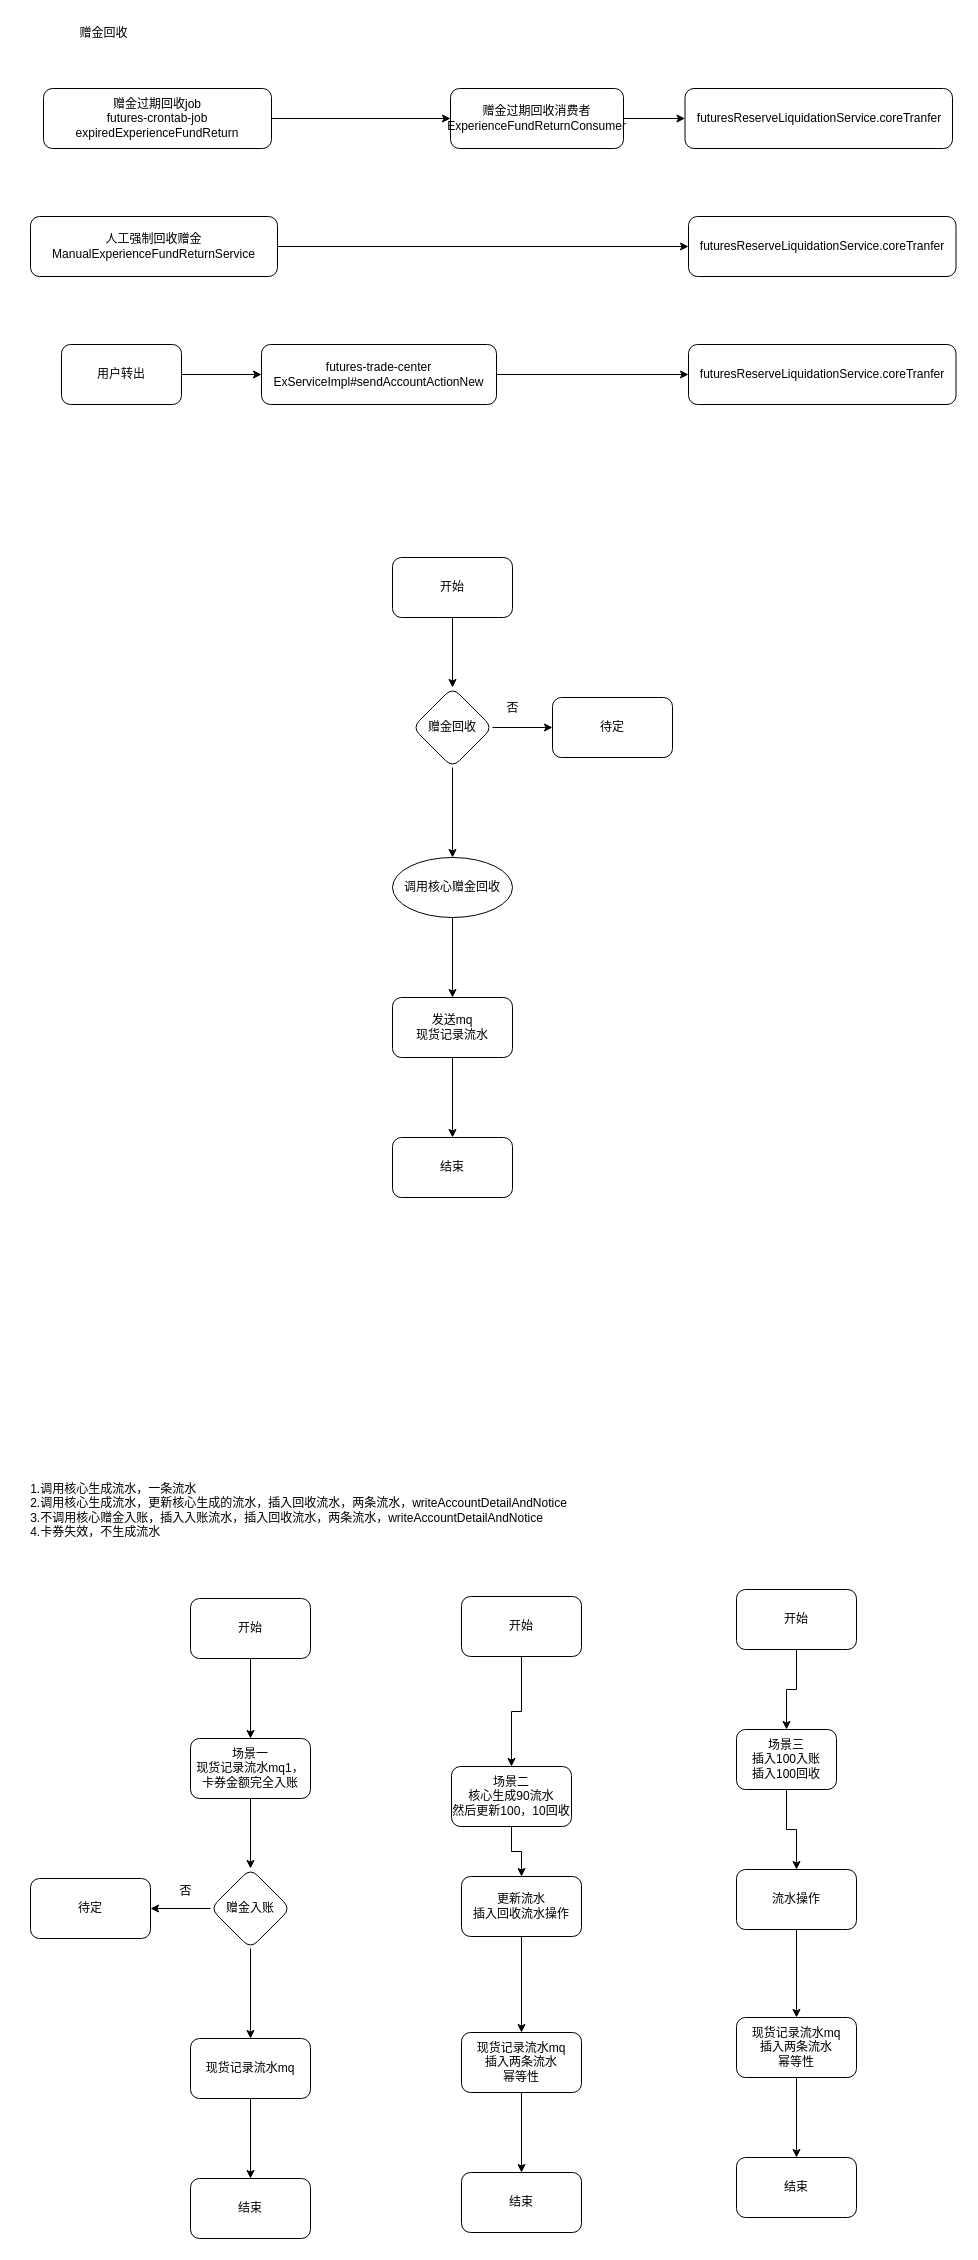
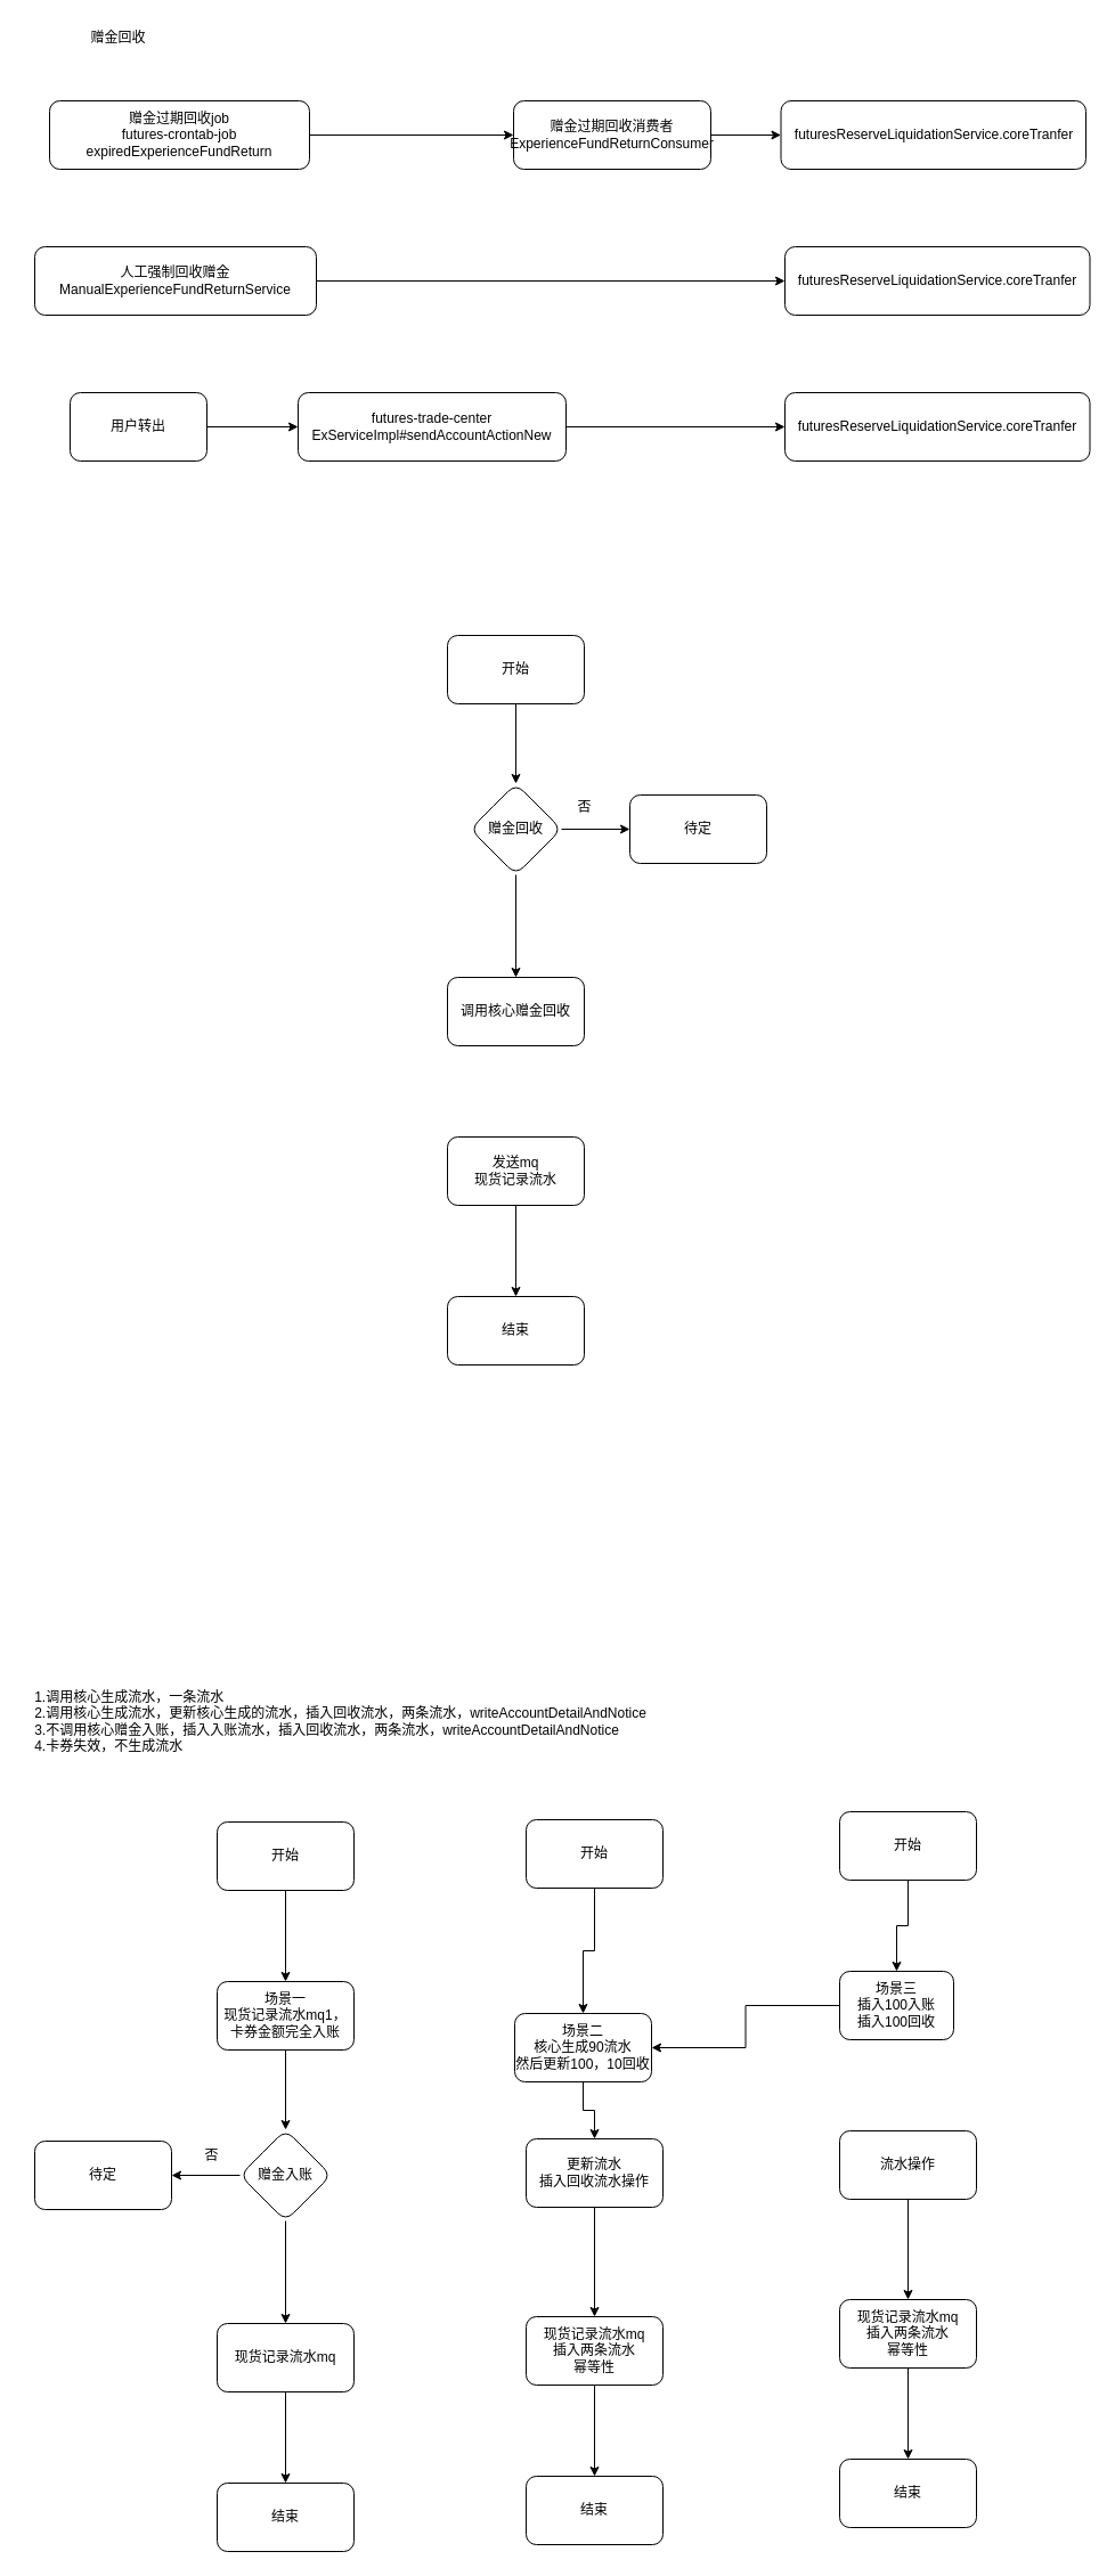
  <mxCell id="0" />
  <mxCell id="1" parent="0" />
  <mxCell id="2" value="" style="edgeStyle=orthogonalEdgeStyle;rounded=0;orthogonalLoop=1;jettySize=auto;html=1;" edge="1" parent="1" source="3" target="5"><mxGeometry relative="1" as="geometry" /></mxCell>
  <mxCell id="3" value="赠金过期回收job&lt;br&gt;futures-crontab-job&lt;div&gt;expiredExperienceFundReturn&lt;/div&gt;" style="rounded=1;whiteSpace=wrap;html=1;" vertex="1" parent="1"><mxGeometry x="43" y="88" width="228" height="60" as="geometry" /></mxCell>
  <mxCell id="4" value="" style="edgeStyle=orthogonalEdgeStyle;rounded=0;orthogonalLoop=1;jettySize=auto;html=1;" edge="1" parent="1" source="5" target="6"><mxGeometry relative="1" as="geometry" /></mxCell>
  <mxCell id="5" value="赠金过期回收消费者&lt;div&gt;ExperienceFundReturnConsumer&lt;/div&gt;" style="whiteSpace=wrap;html=1;rounded=1;" vertex="1" parent="1"><mxGeometry x="450" y="88" width="173" height="60" as="geometry" /></mxCell>
  <mxCell id="6" value="futuresReserveLiquidationService.coreTranfer" style="whiteSpace=wrap;html=1;rounded=1;" vertex="1" parent="1"><mxGeometry x="684.5" y="88" width="267.5" height="60" as="geometry" /></mxCell>
  <mxCell id="7" style="edgeStyle=orthogonalEdgeStyle;rounded=0;orthogonalLoop=1;jettySize=auto;html=1;" edge="1" parent="1" source="8" target="9"><mxGeometry relative="1" as="geometry" /></mxCell>
  <mxCell id="8" value="人工强制回收赠金&lt;div&gt;ManualExperienceFundReturnService&lt;/div&gt;" style="rounded=1;whiteSpace=wrap;html=1;" vertex="1" parent="1"><mxGeometry x="30" y="216" width="247" height="60" as="geometry" /></mxCell>
  <mxCell id="9" value="futuresReserveLiquidationService.coreTranfer" style="whiteSpace=wrap;html=1;rounded=1;" vertex="1" parent="1"><mxGeometry x="688" y="216" width="267.5" height="60" as="geometry" /></mxCell>
  <mxCell id="10" value="futuresReserveLiquidationService.coreTranfer" style="whiteSpace=wrap;html=1;rounded=1;" vertex="1" parent="1"><mxGeometry x="688" y="344" width="267.5" height="60" as="geometry" /></mxCell>
  <mxCell id="11" value="" style="edgeStyle=orthogonalEdgeStyle;rounded=0;orthogonalLoop=1;jettySize=auto;html=1;" edge="1" parent="1" source="12" target="14"><mxGeometry relative="1" as="geometry" /></mxCell>
  <mxCell id="12" value="用户转出" style="rounded=1;whiteSpace=wrap;html=1;" vertex="1" parent="1"><mxGeometry x="61" y="344" width="120" height="60" as="geometry" /></mxCell>
  <mxCell id="13" style="edgeStyle=orthogonalEdgeStyle;rounded=0;orthogonalLoop=1;jettySize=auto;html=1;" edge="1" parent="1" source="14" target="10"><mxGeometry relative="1" as="geometry" /></mxCell>
  <mxCell id="14" value="futures-trade-center&lt;div&gt;&lt;div data-lark-html-role=&quot;root&quot;&gt;&lt;span style=&quot;white-space: pre;&quot; data-eleid=&quot;3&quot; class=&quot;text-only&quot;&gt;ExServiceImpl#sendAccountActionNew&lt;/span&gt;&lt;/div&gt;&lt;/div&gt;" style="whiteSpace=wrap;html=1;rounded=1;" vertex="1" parent="1"><mxGeometry x="261" y="344" width="235" height="60" as="geometry" /></mxCell>
  <mxCell id="15" value="赠金回收" style="text;html=1;align=center;verticalAlign=middle;resizable=0;points=[];autosize=1;strokeColor=none;fillColor=none;" vertex="1" parent="1"><mxGeometry x="70" y="20" width="66" height="26" as="geometry" /></mxCell>
  <mxCell id="16" value="" style="edgeStyle=orthogonalEdgeStyle;rounded=0;orthogonalLoop=1;jettySize=auto;html=1;" edge="1" parent="1" source="17" target="21"><mxGeometry relative="1" as="geometry" /></mxCell>
  <mxCell id="17" value="开始" style="rounded=1;whiteSpace=wrap;html=1;" vertex="1" parent="1"><mxGeometry x="392" y="557" width="120" height="60" as="geometry" /></mxCell>
  <mxCell id="18" value="&lt;div style=&quot;text-align: left;&quot;&gt;1.调用核心生成流水，一条流水&lt;/div&gt;&lt;div style=&quot;text-align: left;&quot;&gt;2.调用核心生成流水，更新核心生成的流水，插入回收流水，两条流水，writeAccountDetailAndNotice&lt;/div&gt;&lt;div style=&quot;text-align: left;&quot;&gt;3.不调用核心赠金入账，插入入账流水，插入回收流水，两条流水，writeAccountDetailAndNotice&lt;/div&gt;&lt;div style=&quot;text-align: left;&quot;&gt;4.卡券失效，不生成流水&lt;/div&gt;" style="text;html=1;align=center;verticalAlign=middle;resizable=0;points=[];autosize=1;strokeColor=none;fillColor=none;" vertex="1" parent="1"><mxGeometry x="20" y="1475" width="555" height="70" as="geometry" /></mxCell>
  <mxCell id="19" value="" style="edgeStyle=orthogonalEdgeStyle;rounded=0;orthogonalLoop=1;jettySize=auto;html=1;" edge="1" parent="1" source="21" target="22"><mxGeometry relative="1" as="geometry" /></mxCell>
  <mxCell id="20" value="" style="edgeStyle=orthogonalEdgeStyle;rounded=0;orthogonalLoop=1;jettySize=auto;html=1;" edge="1" parent="1" source="21" target="25"><mxGeometry relative="1" as="geometry" /></mxCell>
  <mxCell id="21" value="赠金回收" style="rhombus;whiteSpace=wrap;html=1;rounded=1;" vertex="1" parent="1"><mxGeometry x="412" y="687" width="80" height="80" as="geometry" /></mxCell>
  <mxCell id="22" value="待定" style="whiteSpace=wrap;html=1;rounded=1;" vertex="1" parent="1"><mxGeometry x="552" y="697" width="120" height="60" as="geometry" /></mxCell>
  <mxCell id="23" value="否" style="text;html=1;align=center;verticalAlign=middle;resizable=0;points=[];autosize=1;strokeColor=none;fillColor=none;" vertex="1" parent="1"><mxGeometry x="497" y="695" width="30" height="26" as="geometry" /></mxCell>
- <mxCell id="24" value="" style="edgeStyle=orthogonalEdgeStyle;rounded=0;orthogonalLoop=1;jettySize=auto;html=1;" edge="1" parent="1" source="25" target="27"><mxGeometry relative="1" as="geometry" /></mxCell>
- <mxCell id="25" value="调用核心赠金回收" style="ellipse;whiteSpace=wrap;html=1;" vertex="1" parent="1"><mxGeometry x="392" y="857" width="120" height="60" as="geometry" /></mxCell>
+ <mxCell id="25" value="调用核心赠金回收" style="whiteSpace=wrap;html=1;rounded=1;" vertex="1" parent="1"><mxGeometry x="392" y="857" width="120" height="60" as="geometry" /></mxCell>
  <mxCell id="26" value="" style="edgeStyle=orthogonalEdgeStyle;rounded=0;orthogonalLoop=1;jettySize=auto;html=1;" edge="1" parent="1" source="27" target="28"><mxGeometry relative="1" as="geometry" /></mxCell>
  <mxCell id="27" value="发送mq&lt;div&gt;现货记录流水&lt;/div&gt;" style="whiteSpace=wrap;html=1;rounded=1;" vertex="1" parent="1"><mxGeometry x="392" y="997" width="120" height="60" as="geometry" /></mxCell>
  <mxCell id="28" value="结束" style="whiteSpace=wrap;html=1;rounded=1;" vertex="1" parent="1"><mxGeometry x="392" y="1137" width="120" height="60" as="geometry" /></mxCell>
  <mxCell id="29" value="" style="edgeStyle=orthogonalEdgeStyle;rounded=0;orthogonalLoop=1;jettySize=auto;html=1;" edge="1" parent="1" source="30" target="32"><mxGeometry relative="1" as="geometry" /></mxCell>
  <mxCell id="30" value="开始" style="rounded=1;whiteSpace=wrap;html=1;" vertex="1" parent="1"><mxGeometry x="190" y="1598" width="120" height="60" as="geometry" /></mxCell>
  <mxCell id="31" value="" style="edgeStyle=orthogonalEdgeStyle;rounded=0;orthogonalLoop=1;jettySize=auto;html=1;" edge="1" parent="1" source="32" target="35"><mxGeometry relative="1" as="geometry" /></mxCell>
  <mxCell id="32" value="场景一&lt;div&gt;现货记录流水mq1，卡券金额完全入账&lt;/div&gt;" style="whiteSpace=wrap;html=1;rounded=1;" vertex="1" parent="1"><mxGeometry x="190" y="1738" width="120" height="60" as="geometry" /></mxCell>
  <mxCell id="33" value="" style="edgeStyle=orthogonalEdgeStyle;rounded=0;orthogonalLoop=1;jettySize=auto;html=1;" edge="1" parent="1" source="35" target="36"><mxGeometry relative="1" as="geometry" /></mxCell>
  <mxCell id="34" value="" style="edgeStyle=orthogonalEdgeStyle;rounded=0;orthogonalLoop=1;jettySize=auto;html=1;" edge="1" parent="1" source="35" target="39"><mxGeometry relative="1" as="geometry" /></mxCell>
  <mxCell id="35" value="赠金入账" style="rhombus;whiteSpace=wrap;html=1;rounded=1;" vertex="1" parent="1"><mxGeometry x="210" y="1868" width="80" height="80" as="geometry" /></mxCell>
  <mxCell id="36" value="待定" style="whiteSpace=wrap;html=1;rounded=1;" vertex="1" parent="1"><mxGeometry x="30" y="1878" width="120" height="60" as="geometry" /></mxCell>
  <mxCell id="37" value="否" style="text;html=1;align=center;verticalAlign=middle;resizable=0;points=[];autosize=1;strokeColor=none;fillColor=none;" vertex="1" parent="1"><mxGeometry x="170" y="1878" width="30" height="26" as="geometry" /></mxCell>
  <mxCell id="38" value="" style="edgeStyle=orthogonalEdgeStyle;rounded=0;orthogonalLoop=1;jettySize=auto;html=1;" edge="1" parent="1" source="39" target="40"><mxGeometry relative="1" as="geometry" /></mxCell>
  <mxCell id="39" value="现货记录流水mq" style="whiteSpace=wrap;html=1;rounded=1;" vertex="1" parent="1"><mxGeometry x="190" y="2038" width="120" height="60" as="geometry" /></mxCell>
  <mxCell id="40" value="结束" style="whiteSpace=wrap;html=1;rounded=1;" vertex="1" parent="1"><mxGeometry x="190" y="2178" width="120" height="60" as="geometry" /></mxCell>
  <mxCell id="41" value="" style="edgeStyle=orthogonalEdgeStyle;rounded=0;orthogonalLoop=1;jettySize=auto;html=1;" edge="1" parent="1" source="42" target="44"><mxGeometry relative="1" as="geometry" /></mxCell>
  <mxCell id="42" value="开始" style="rounded=1;whiteSpace=wrap;html=1;" vertex="1" parent="1"><mxGeometry x="461" y="1596" width="120" height="60" as="geometry" /></mxCell>
  <mxCell id="43" value="" style="edgeStyle=orthogonalEdgeStyle;rounded=0;orthogonalLoop=1;jettySize=auto;html=1;" edge="1" parent="1" source="44" target="46"><mxGeometry relative="1" as="geometry" /></mxCell>
  <mxCell id="44" value="场景二&lt;div&gt;核心生成90流水&lt;/div&gt;&lt;div&gt;然后更新100，10回收&lt;/div&gt;" style="whiteSpace=wrap;html=1;rounded=1;" vertex="1" parent="1"><mxGeometry x="451" y="1766" width="120" height="60" as="geometry" /></mxCell>
  <mxCell id="45" style="edgeStyle=orthogonalEdgeStyle;rounded=0;orthogonalLoop=1;jettySize=auto;html=1;entryX=0.5;entryY=0;entryDx=0;entryDy=0;" edge="1" parent="1" source="46" target="48"><mxGeometry relative="1" as="geometry" /></mxCell>
  <mxCell id="46" value="更新流水&lt;br&gt;插入回收流水操作" style="whiteSpace=wrap;html=1;rounded=1;" vertex="1" parent="1"><mxGeometry x="461" y="1876" width="120" height="60" as="geometry" /></mxCell>
  <mxCell id="47" value="" style="edgeStyle=orthogonalEdgeStyle;rounded=0;orthogonalLoop=1;jettySize=auto;html=1;" edge="1" parent="1" source="48" target="49"><mxGeometry relative="1" as="geometry" /></mxCell>
  <mxCell id="48" value="现货记录流水mq&lt;div&gt;插入两条流水&lt;/div&gt;&lt;div&gt;幂等性&lt;/div&gt;" style="whiteSpace=wrap;html=1;rounded=1;" vertex="1" parent="1"><mxGeometry x="461" y="2032" width="120" height="60" as="geometry" /></mxCell>
  <mxCell id="49" value="结束" style="whiteSpace=wrap;html=1;rounded=1;" vertex="1" parent="1"><mxGeometry x="461" y="2172" width="120" height="60" as="geometry" /></mxCell>
  <mxCell id="50" value="" style="edgeStyle=orthogonalEdgeStyle;rounded=0;orthogonalLoop=1;jettySize=auto;html=1;" edge="1" parent="1" source="51" target="53"><mxGeometry relative="1" as="geometry" /></mxCell>
  <mxCell id="51" value="开始" style="rounded=1;whiteSpace=wrap;html=1;" vertex="1" parent="1"><mxGeometry x="736" y="1589" width="120" height="60" as="geometry" /></mxCell>
- <mxCell id="52" value="" style="edgeStyle=orthogonalEdgeStyle;rounded=0;orthogonalLoop=1;jettySize=auto;html=1;" edge="1" parent="1" source="53" target="55"><mxGeometry relative="1" as="geometry" /></mxCell>
+ <mxCell id="52" value="" style="edgeStyle=orthogonalEdgeStyle;rounded=0;orthogonalLoop=1;jettySize=auto;html=1;" edge="1" parent="1" source="53" target="44"><mxGeometry relative="1" as="geometry" /></mxCell>
  <mxCell id="53" value="场景三&lt;div&gt;插入100入账&lt;/div&gt;&lt;div&gt;插入100回收&lt;/div&gt;" style="whiteSpace=wrap;html=1;rounded=1;" vertex="1" parent="1"><mxGeometry x="736" y="1729" width="100" height="60" as="geometry" /></mxCell>
  <mxCell id="54" style="edgeStyle=orthogonalEdgeStyle;rounded=0;orthogonalLoop=1;jettySize=auto;html=1;" edge="1" parent="1" source="55" target="57"><mxGeometry relative="1" as="geometry" /></mxCell>
  <mxCell id="55" value="流水操作" style="whiteSpace=wrap;html=1;rounded=1;" vertex="1" parent="1"><mxGeometry x="736" y="1869" width="120" height="60" as="geometry" /></mxCell>
  <mxCell id="56" value="" style="edgeStyle=orthogonalEdgeStyle;rounded=0;orthogonalLoop=1;jettySize=auto;html=1;" edge="1" parent="1" source="57" target="58"><mxGeometry relative="1" as="geometry" /></mxCell>
  <mxCell id="57" value="现货记录流水mq&lt;div&gt;插入两条流水&lt;/div&gt;&lt;div&gt;幂等性&lt;/div&gt;" style="whiteSpace=wrap;html=1;rounded=1;" vertex="1" parent="1"><mxGeometry x="736" y="2017" width="120" height="60" as="geometry" /></mxCell>
  <mxCell id="58" value="结束" style="whiteSpace=wrap;html=1;rounded=1;" vertex="1" parent="1"><mxGeometry x="736" y="2157" width="120" height="60" as="geometry" /></mxCell>
